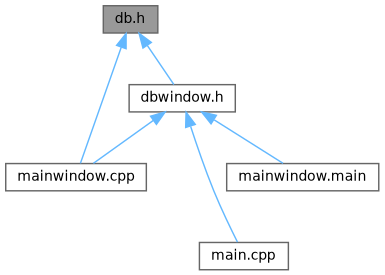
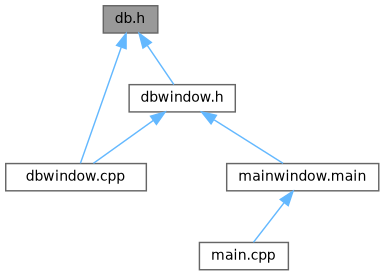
  digraph {
    node [color=grey40 fillcolor=white fontname=Helvetica fontsize=10 shape=box style=filled]
    edge [color=steelblue1 dir=back fontname=Helvetica fontsize=10 labelfontname=Helvetica labelfontsize=10 style=solid]
    n1 [color=gray40 fillcolor=grey60 fontcolor=black height=0.2 label="db.h" width=0.4]
-   n2 [height=0.2 label="mainwindow.cpp" width=0.4]
+   n2 [height=0.2 label="dbwindow.cpp" width=0.4]
    n3 [height=0.2 label="dbwindow.h" width=0.4]
    n4 [height=0.2 label="main.cpp" width=0.4]
    n5 [height=0.2 label="mainwindow.main" width=0.4]
    n1 -> n2
    n1 -> n3
    n3 -> n2
-   n3 -> n4
+   n5 -> n4
    n3 -> n5
  }
